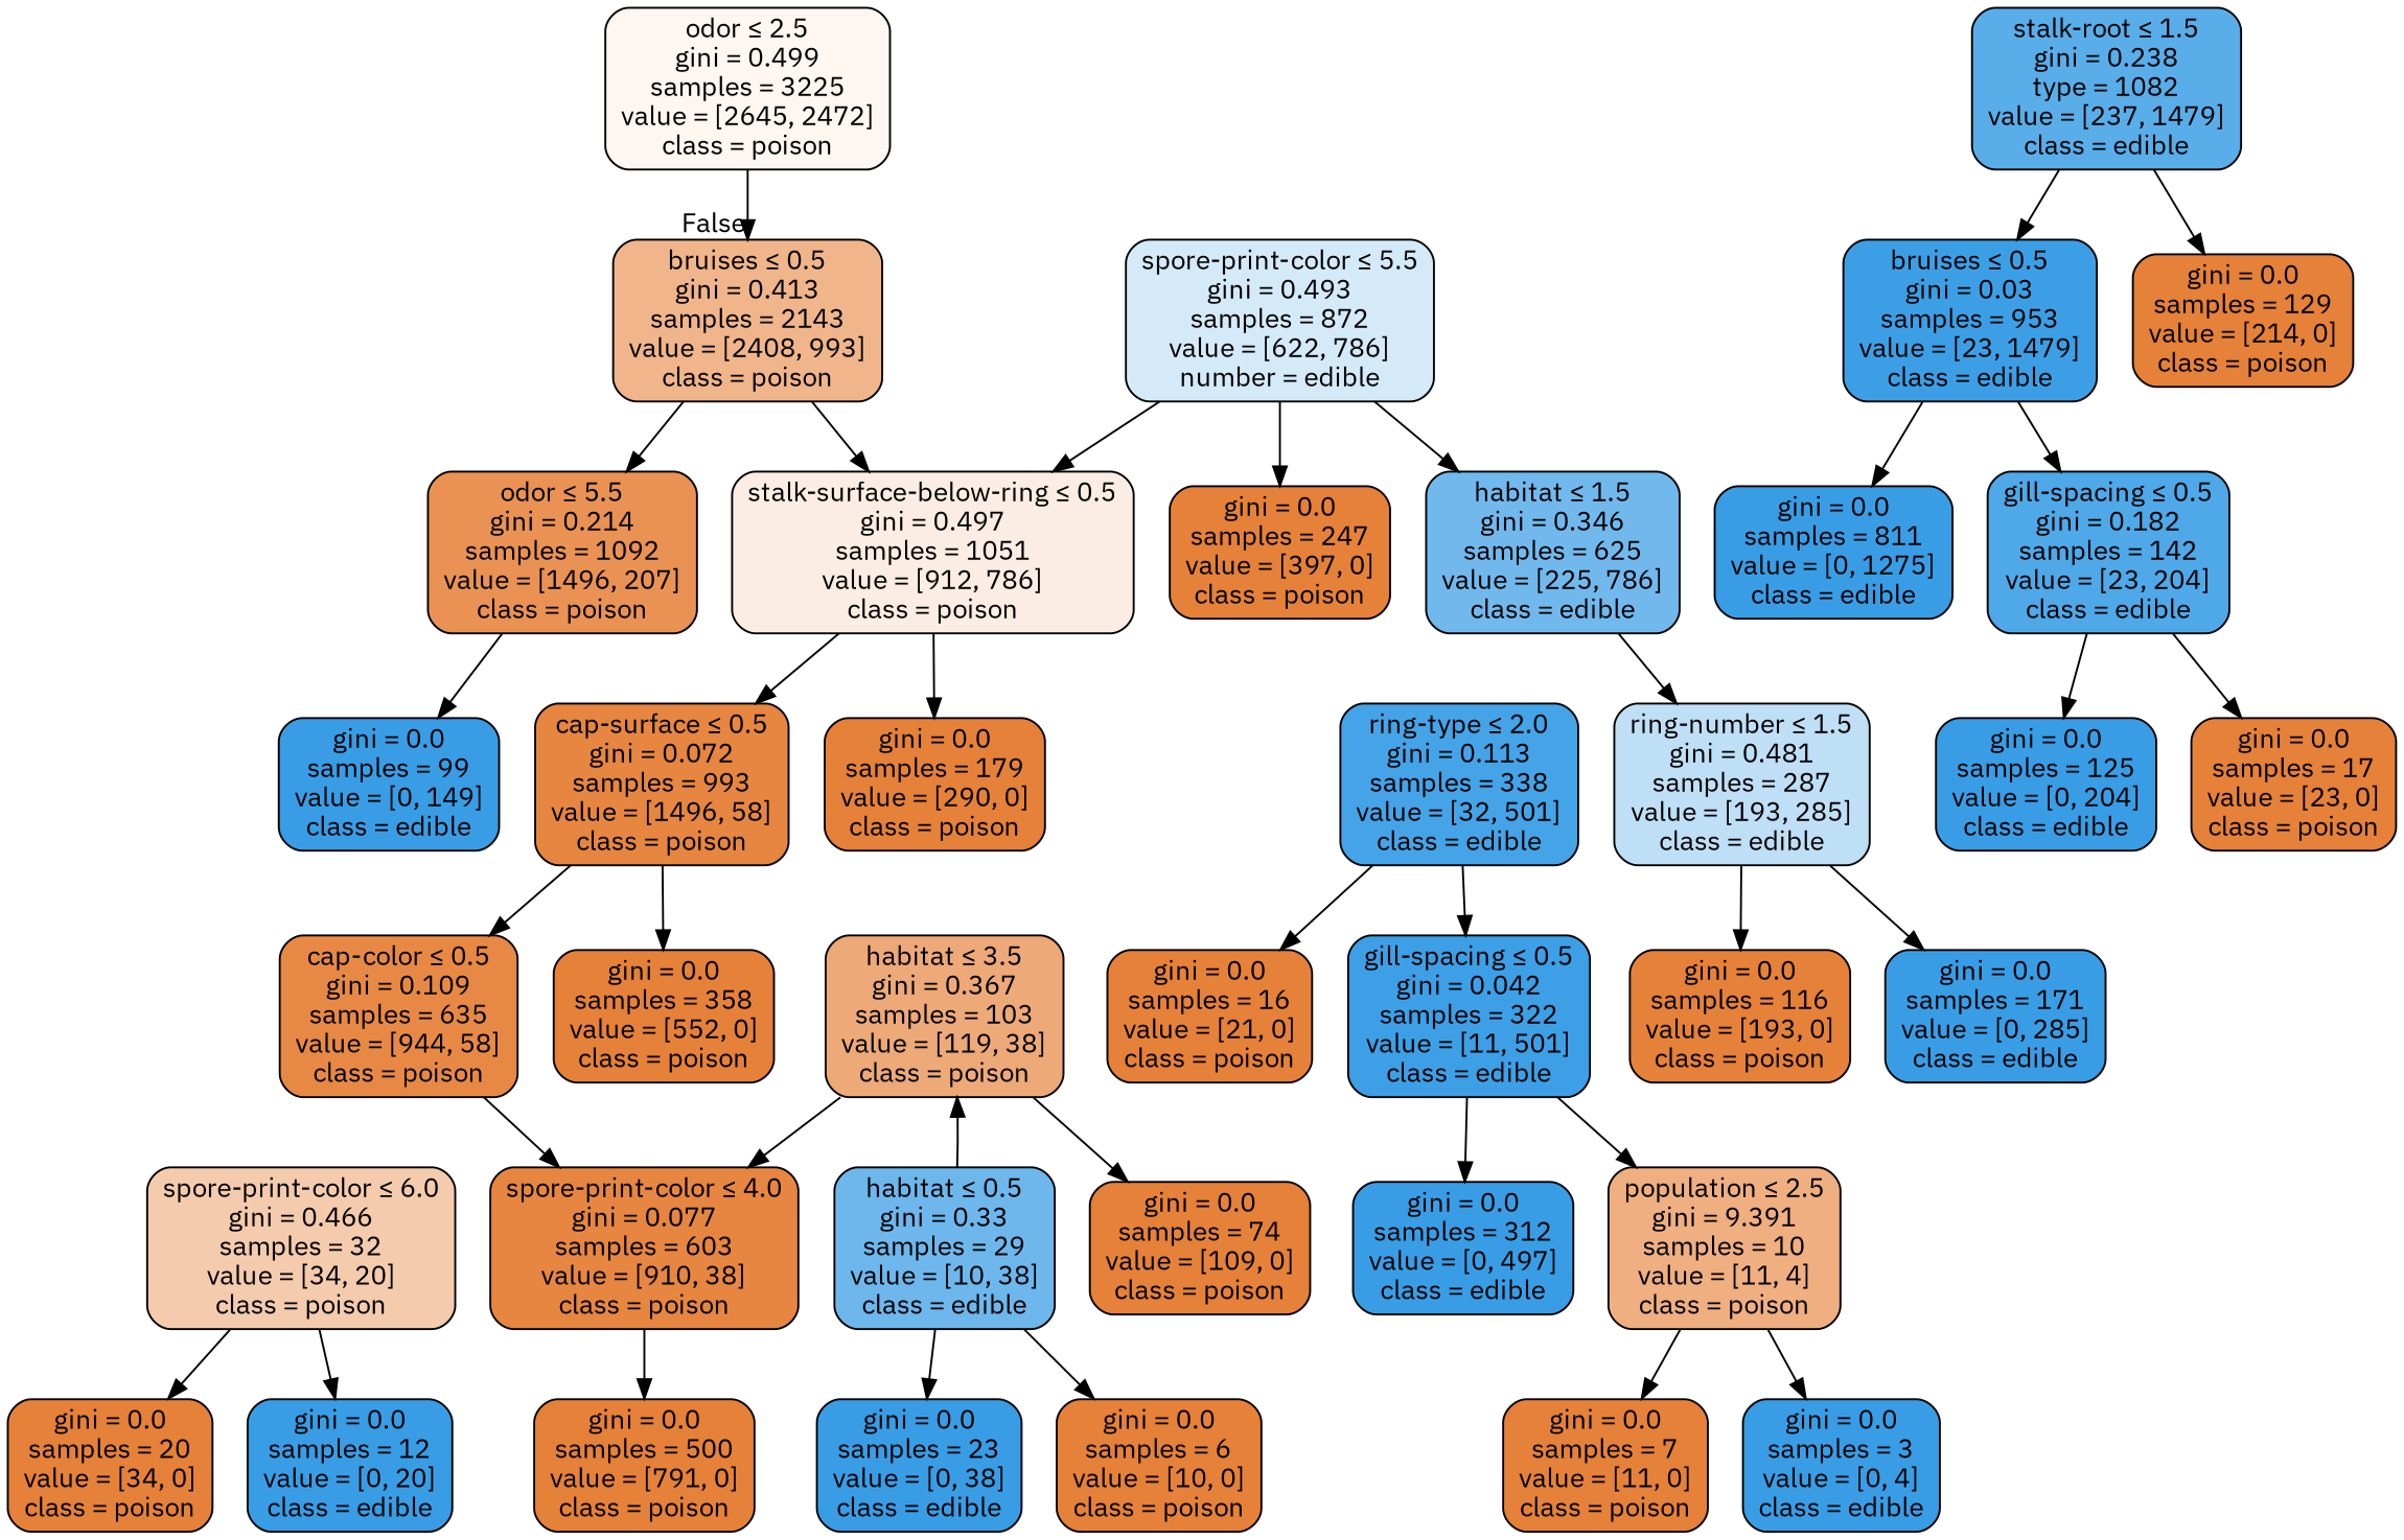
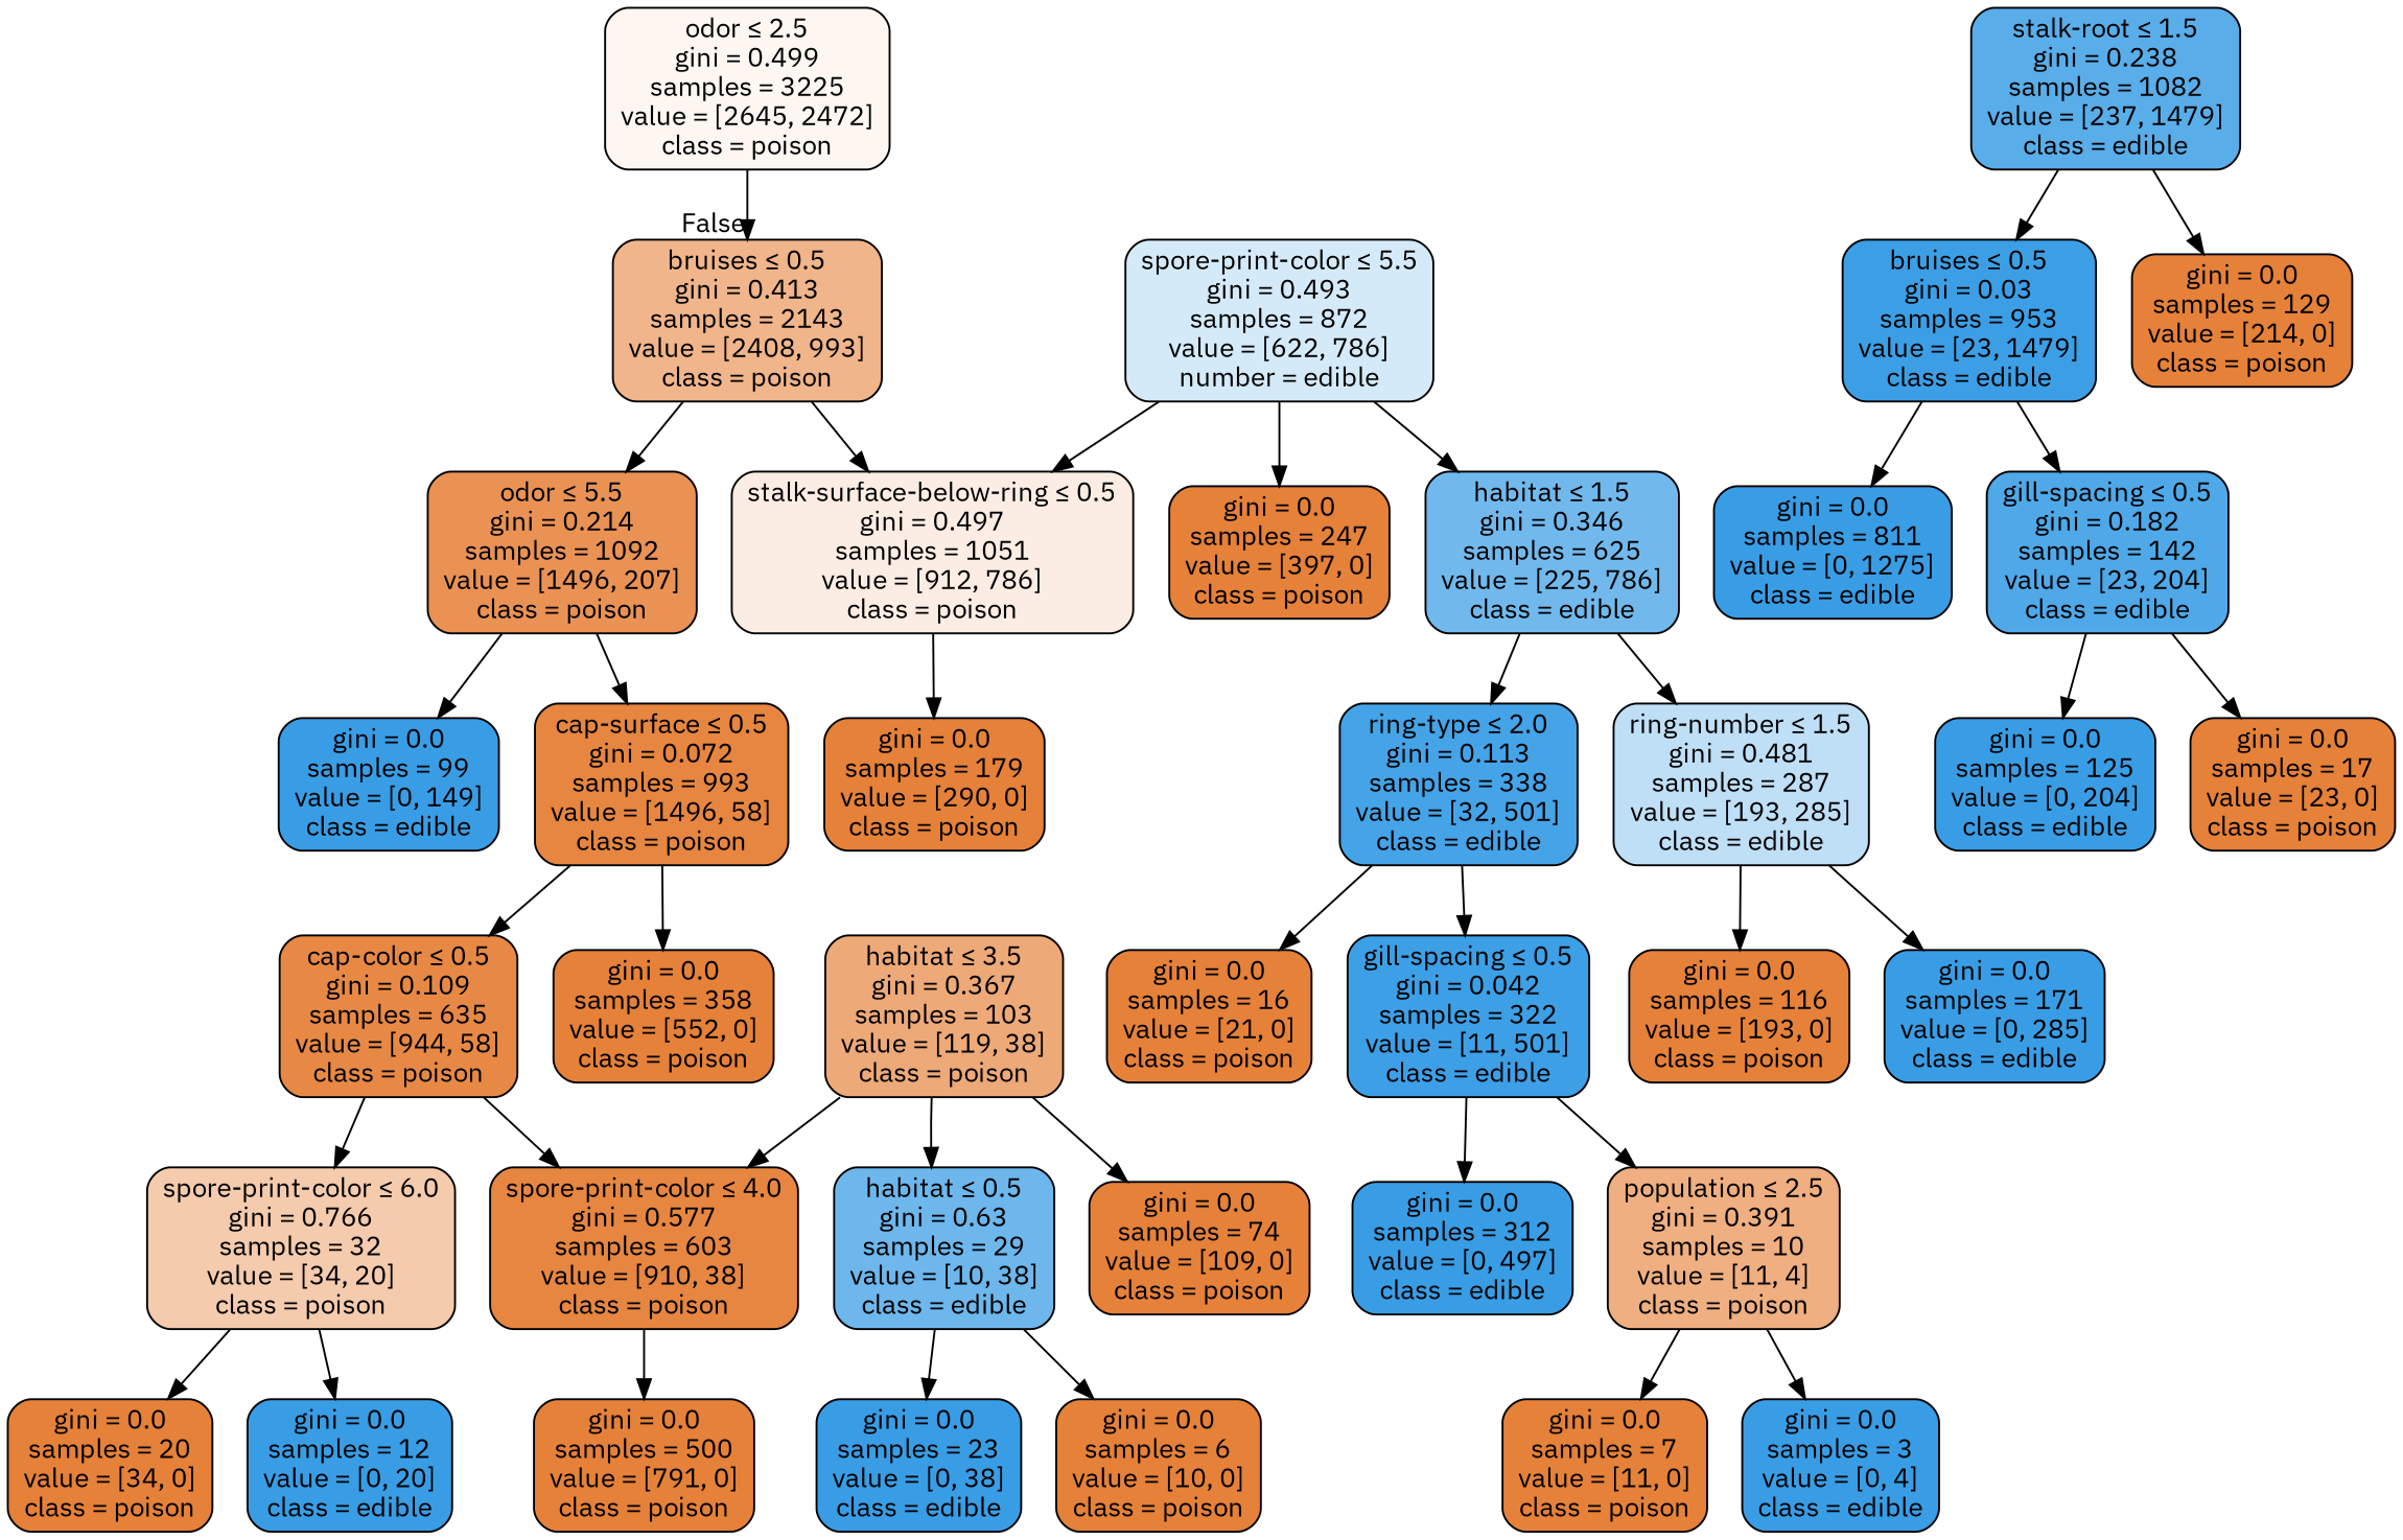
  digraph {
    fontname="IBM Plex Sans"
    node [color=black fillcolor="#e58139ff" fontname="IBM Plex Sans" shape=box style="filled, rounded"]
    edge [fontname="IBM Plex Sans"]
    n1 [fillcolor="#e5813911" label=<odor &le; 2.5<br/>gini = 0.499<br/>samples = 3225<br/>value = [2645, 2472]<br/>class = poison>]
    n2 [fillcolor="#e5813996" label=<bruises &le; 0.5<br/>gini = 0.413<br/>samples = 2143<br/>value = [2408, 993]<br/>class = poison>]
-   n3 [fillcolor="#399de5d6" label=<stalk-root &le; 1.5<br/>gini = 0.238<br/>type = 1082<br/>value = [237, 1479]<br/>class = edible>]
+   n3 [fillcolor="#399de5d6" label=<stalk-root &le; 1.5<br/>gini = 0.238<br/>samples = 1082<br/>value = [237, 1479]<br/>class = edible>]
    n4 [fillcolor="#399de5fb" label=<bruises &le; 0.5<br/>gini = 0.03<br/>samples = 953<br/>value = [23, 1479]<br/>class = edible>]
    n5 [label=<gini = 0.0<br/>samples = 129<br/>value = [214, 0]<br/>class = poison>]
    n6 [fillcolor="#e5813923" label=<stalk-surface-below-ring &le; 0.5<br/>gini = 0.497<br/>samples = 1051<br/>value = [912, 786]<br/>class = poison>]
    n7 [fillcolor="#e58139dc" label=<odor &le; 5.5<br/>gini = 0.214<br/>samples = 1092<br/>value = [1496, 207]<br/>class = poison>]
    n8 [fillcolor="#399de5ff" label=<gini = 0.0<br/>samples = 811<br/>value = [0, 1275]<br/>class = edible>]
    n9 [fillcolor="#399de5e2" label=<gill-spacing &le; 0.5<br/>gini = 0.182<br/>samples = 142<br/>value = [23, 204]<br/>class = edible>]
    n10 [fillcolor="#399de5ff" label=<gini = 0.0<br/>samples = 125<br/>value = [0, 204]<br/>class = edible>]
    n11 [label=<gini = 0.0<br/>samples = 17<br/>value = [23, 0]<br/>class = poison>]
    n12 [label=<gini = 0.0<br/>samples = 179<br/>value = [290, 0]<br/>class = poison>]
    n13 [fillcolor="#e58139f5" label=<cap-surface &le; 0.5<br/>gini = 0.072<br/>samples = 993<br/>value = [1496, 58]<br/>class = poison>]
    n14 [fillcolor="#399de5ff" label=<gini = 0.0<br/>samples = 99<br/>value = [0, 149]<br/>class = edible>]
    n15 [fillcolor="#399de535" label=<spore-print-color &le; 5.5<br/>gini = 0.493<br/>samples = 872<br/>value = [622, 786]<br/>number = edible>]
    n16 [label=<gini = 0.0<br/>samples = 247<br/>value = [397, 0]<br/>class = poison>]
    n17 [fillcolor="#399de5b6" label=<habitat &le; 1.5<br/>gini = 0.346<br/>samples = 625<br/>value = [225, 786]<br/>class = edible>]
    n18 [fillcolor="#399de552" label=<ring-number &le; 1.5<br/>gini = 0.481<br/>samples = 287<br/>value = [193, 285]<br/>class = edible>]
    n19 [fillcolor="#399de5ef" label=<ring-type &le; 2.0<br/>gini = 0.113<br/>samples = 338<br/>value = [32, 501]<br/>class = edible>]
    n20 [fillcolor="#399de5ff" label=<gini = 0.0<br/>samples = 171<br/>value = [0, 285]<br/>class = edible>]
    n21 [label=<gini = 0.0<br/>samples = 116<br/>value = [193, 0]<br/>class = poison>]
    n22 [fillcolor="#399de5f9" label=<gill-spacing &le; 0.5<br/>gini = 0.042<br/>samples = 322<br/>value = [11, 501]<br/>class = edible>]
    n23 [label=<gini = 0.0<br/>samples = 16<br/>value = [21, 0]<br/>class = poison>]
    n24 [fillcolor="#399de5ff" label=<gini = 0.0<br/>samples = 312<br/>value = [0, 497]<br/>class = edible>]
-   n25 [fillcolor="#e58139a2" label=<population &le; 2.5<br/>gini = 9.391<br/>samples = 10<br/>value = [11, 4]<br/>class = poison>]
+   n25 [fillcolor="#e58139a2" label=<population &le; 2.5<br/>gini = 0.391<br/>samples = 10<br/>value = [11, 4]<br/>class = poison>]
    n26 [fillcolor="#399de5ff" label=<gini = 0.0<br/>samples = 3<br/>value = [0, 4]<br/>class = edible>]
    n27 [label=<gini = 0.0<br/>samples = 7<br/>value = [11, 0]<br/>class = poison>]
    n28 [label=<gini = 0.0<br/>samples = 358<br/>value = [552, 0]<br/>class = poison>]
    n29 [fillcolor="#e58139ef" label=<cap-color &le; 0.5<br/>gini = 0.109<br/>samples = 635<br/>value = [944, 58]<br/>class = poison>]
-   n30 [fillcolor="#e5813969" label=<spore-print-color &le; 6.0<br/>gini = 0.466<br/>samples = 32<br/>value = [34, 20]<br/>class = poison>]
-   n31 [fillcolor="#e58139f4" label=<spore-print-color &le; 4.0<br/>gini = 0.077<br/>samples = 603<br/>value = [910, 38]<br/>class = poison>]
+   n30 [fillcolor="#e5813969" label=<spore-print-color &le; 6.0<br/>gini = 0.766<br/>samples = 32<br/>value = [34, 20]<br/>class = poison>]
+   n31 [fillcolor="#e58139f4" label=<spore-print-color &le; 4.0<br/>gini = 0.577<br/>samples = 603<br/>value = [910, 38]<br/>class = poison>]
    n32 [fillcolor="#399de5ff" label=<gini = 0.0<br/>samples = 12<br/>value = [0, 20]<br/>class = edible>]
    n33 [label=<gini = 0.0<br/>samples = 20<br/>value = [34, 0]<br/>class = poison>]
    n34 [label=<gini = 0.0<br/>samples = 500<br/>value = [791, 0]<br/>class = poison>]
    n35 [fillcolor="#e58139ae" label=<habitat &le; 3.5<br/>gini = 0.367<br/>samples = 103<br/>value = [119, 38]<br/>class = poison>]
-   n36 [fillcolor="#399de5bc" label=<habitat &le; 0.5<br/>gini = 0.33<br/>samples = 29<br/>value = [10, 38]<br/>class = edible>]
+   n36 [fillcolor="#399de5bc" label=<habitat &le; 0.5<br/>gini = 0.63<br/>samples = 29<br/>value = [10, 38]<br/>class = edible>]
    n37 [label=<gini = 0.0<br/>samples = 74<br/>value = [109, 0]<br/>class = poison>]
    n38 [label=<gini = 0.0<br/>samples = 6<br/>value = [10, 0]<br/>class = poison>]
    n39 [fillcolor="#399de5ff" label=<gini = 0.0<br/>samples = 23<br/>value = [0, 38]<br/>class = edible>]
    n1 -> n2 [headlabel=False labelangle=-45 labeldistance=2.5]
    n2 -> n6
    n2 -> n7
    n3 -> n4
    n3 -> n5
    n4 -> n8
    n4 -> n9
    n6 -> n12
-   n6 -> n13
+   n7 -> n13
    n7 -> n14
    n9 -> n10
    n9 -> n11
    n13 -> n28
    n13 -> n29
    n15 -> n6
    n15 -> n16
    n15 -> n17
    n17 -> n18
+   n17 -> n19
    n18 -> n20
    n18 -> n21
    n19 -> n22
    n19 -> n23
    n22 -> n24
    n22 -> n25
    n25 -> n26
    n25 -> n27
+   n29 -> n30
    n29 -> n31
    n30 -> n32
    n30 -> n33
    n31 -> n34
    n35 -> n31
-   n36 -> n35
+   n35 -> n36
    n35 -> n37
    n36 -> n38
    n36 -> n39
  }
